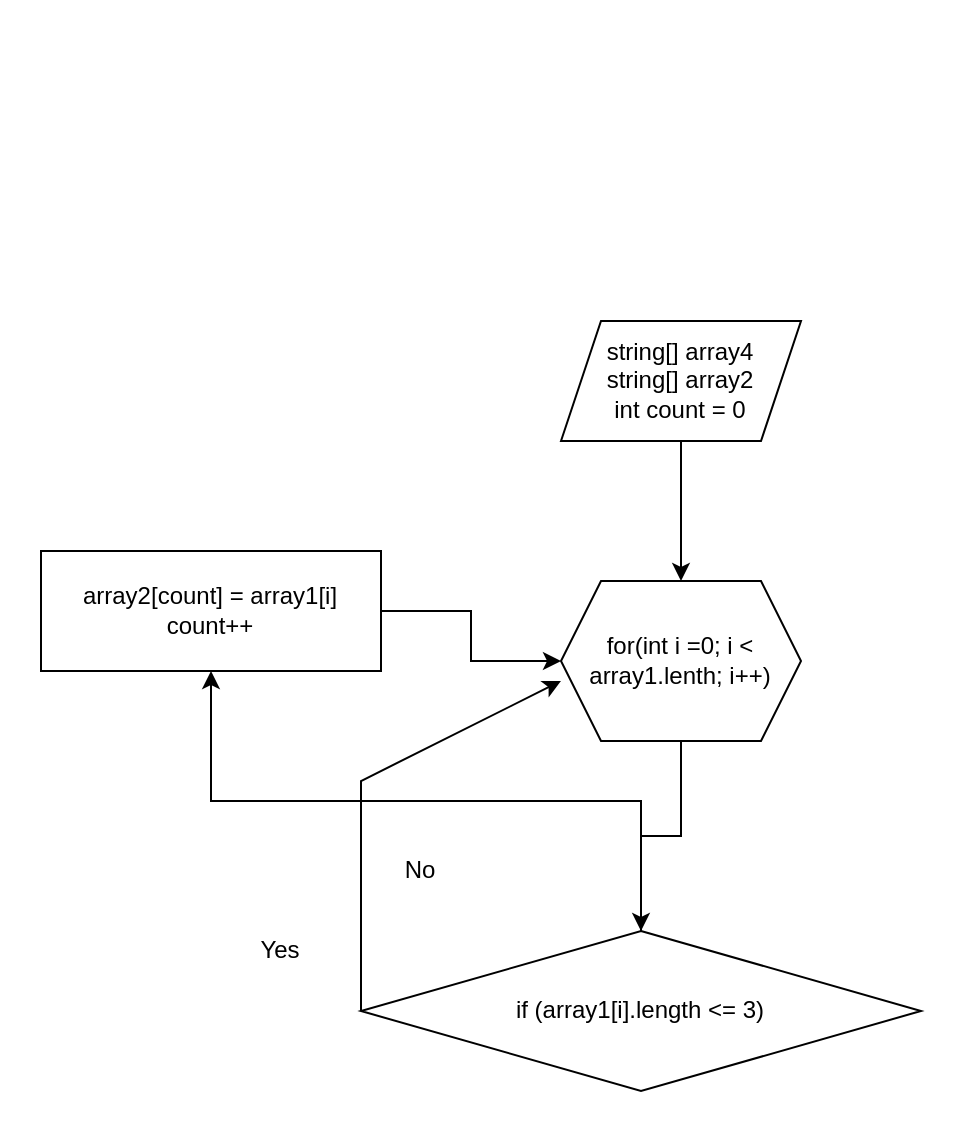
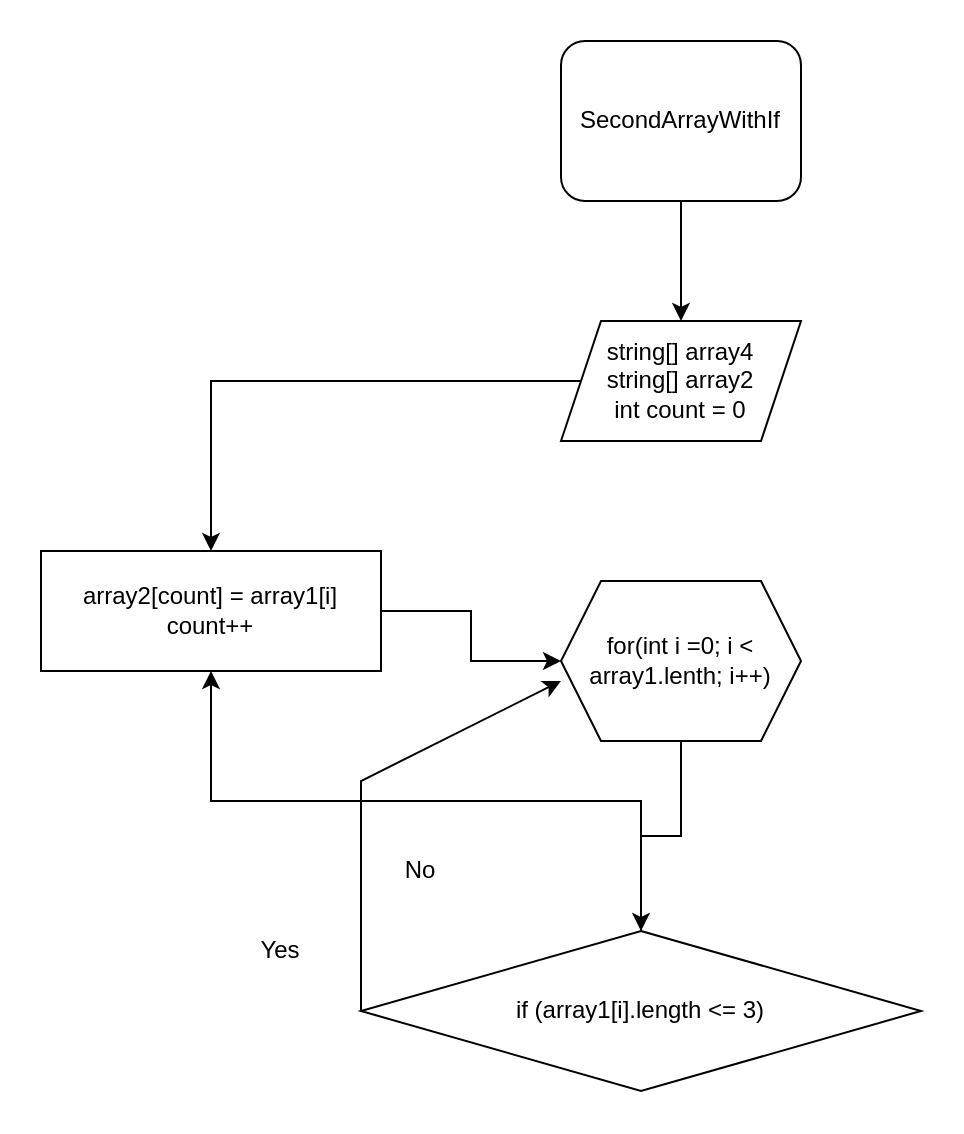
  <mxCell id="0" />
  <mxCell id="1" parent="0" />
- <mxCell id="4" style="edgeStyle=orthogonalEdgeStyle;rounded=0;orthogonalLoop=1;jettySize=auto;html=1;entryX=0.5;entryY=0;entryDx=0;entryDy=0;" edge="1" parent="1" source="5" target="7"><mxGeometry relative="1" as="geometry" /></mxCell>
+ <mxCell id="2" style="edgeStyle=orthogonalEdgeStyle;rounded=0;orthogonalLoop=1;jettySize=auto;html=1;entryX=0.5;entryY=0;entryDx=0;entryDy=0;" edge="1" parent="1" source="3" target="5"><mxGeometry relative="1" as="geometry" /></mxCell>
+ <mxCell id="3" value="SecondArrayWithIf" style="rounded=1;whiteSpace=wrap;html=1;" vertex="1" parent="1"><mxGeometry x="280" y="20" width="120" height="80" as="geometry" /></mxCell>
+ <mxCell id="4" style="edgeStyle=orthogonalEdgeStyle;rounded=0;orthogonalLoop=1;jettySize=auto;html=1;" edge="1" parent="1" source="5" target="11"><mxGeometry relative="1" as="geometry" /></mxCell>
  <mxCell id="5" value="string[] array4&lt;br&gt;string[] array2&lt;br&gt;int count = 0" style="shape=parallelogram;perimeter=parallelogramPerimeter;whiteSpace=wrap;html=1;fixedSize=1;" vertex="1" parent="1"><mxGeometry x="280" y="160" width="120" height="60" as="geometry" /></mxCell>
  <mxCell id="6" style="edgeStyle=orthogonalEdgeStyle;rounded=0;orthogonalLoop=1;jettySize=auto;html=1;entryX=0.5;entryY=0;entryDx=0;entryDy=0;" edge="1" parent="1" source="7" target="9"><mxGeometry relative="1" as="geometry" /></mxCell>
  <mxCell id="7" value="for(int i =0; i &amp;lt; array1.lenth; i++)" style="shape=hexagon;perimeter=hexagonPerimeter2;whiteSpace=wrap;html=1;fixedSize=1;" vertex="1" parent="1"><mxGeometry x="280" y="290" width="120" height="80" as="geometry" /></mxCell>
  <mxCell id="8" style="edgeStyle=orthogonalEdgeStyle;rounded=0;orthogonalLoop=1;jettySize=auto;html=1;entryX=0.5;entryY=1;entryDx=0;entryDy=0;" edge="1" parent="1" source="9" target="11"><mxGeometry relative="1" as="geometry" /></mxCell>
  <mxCell id="9" value="if (array1[i].length &amp;lt;= 3)" style="rhombus;whiteSpace=wrap;html=1;" vertex="1" parent="1"><mxGeometry x="180" y="465" width="280" height="80" as="geometry" /></mxCell>
  <mxCell id="10" style="edgeStyle=orthogonalEdgeStyle;rounded=0;orthogonalLoop=1;jettySize=auto;html=1;entryX=0;entryY=0.5;entryDx=0;entryDy=0;" edge="1" parent="1" source="11" target="7"><mxGeometry relative="1" as="geometry" /></mxCell>
  <mxCell id="11" value="array2[count] = array1[i]&lt;br&gt;count++" style="rounded=0;whiteSpace=wrap;html=1;" vertex="1" parent="1"><mxGeometry x="20" y="275" width="170" height="60" as="geometry" /></mxCell>
  <mxCell id="12" value="" style="endArrow=classic;html=1;rounded=0;entryX=0;entryY=0.625;entryDx=0;entryDy=0;entryPerimeter=0;exitX=0;exitY=0.5;exitDx=0;exitDy=0;" edge="1" parent="1" source="9" target="7"><mxGeometry width="50" height="50" relative="1" as="geometry"><mxPoint x="250" y="420" as="sourcePoint" /><mxPoint x="300" y="370" as="targetPoint" /><Array as="points"><mxPoint x="180" y="390" /></Array></mxGeometry></mxCell>
  <mxCell id="13" value="No" style="text;html=1;strokeColor=none;fillColor=none;align=center;verticalAlign=middle;whiteSpace=wrap;rounded=0;" vertex="1" parent="1"><mxGeometry x="180" y="420" width="60" height="30" as="geometry" /></mxCell>
  <mxCell id="14" value="Yes" style="text;html=1;strokeColor=none;fillColor=none;align=center;verticalAlign=middle;whiteSpace=wrap;rounded=0;" vertex="1" parent="1"><mxGeometry x="110" y="460" width="60" height="30" as="geometry" /></mxCell>
